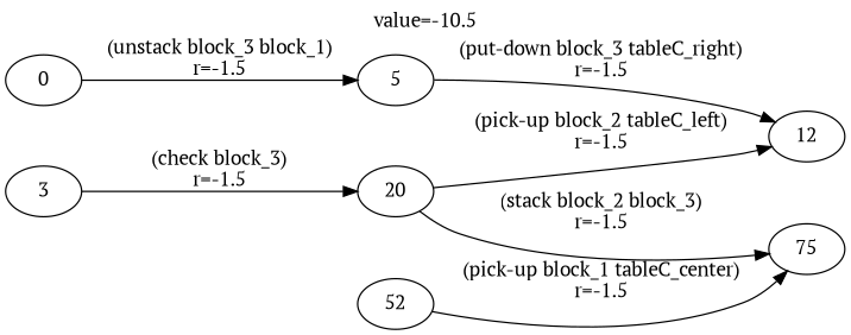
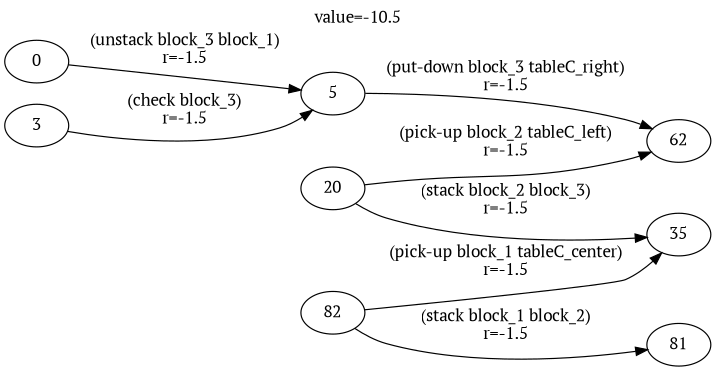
  digraph {
    fontname="PT Serif"
    label="value=-10.5"
    labelloc=top
    rankdir=LR
    node [fontname="PT Serif"]
    edge [fontname="PT Serif"]
    0
    5
    3
-   12
+   12 [label=62]
    20
-   35 [label=75]
-   52
+   35
+   52 [label=82]
+   81
    0 -> 5 [label="(unstack block_3 block_1)\nr=-1.5"]
    5 -> 12 [label="(put-down block_3 tableC_right)\nr=-1.5"]
-   3 -> 20 [label="(check block_3)\nr=-1.5"]
+   3 -> 5 [label="(check block_3)\nr=-1.5"]
    20 -> 12 [label="(pick-up block_2 tableC_left)\nr=-1.5"]
    20 -> 35 [label="(stack block_2 block_3)\nr=-1.5"]
    52 -> 35 [label="(pick-up block_1 tableC_center)\nr=-1.5"]
+   52 -> 81 [label="(stack block_1 block_2)\nr=-1.5"]
  }
